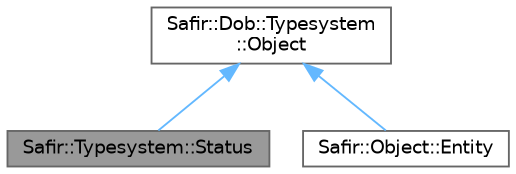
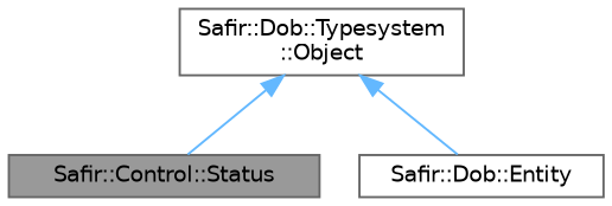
  digraph {
    node [color=gray40 fillcolor=white fontname=Helvetica fontsize=10 shape=box style=filled]
    edge [color=steelblue1 dir=back fontname=Helvetica fontsize=10 labelfontname=Helvetica labelfontsize=10 style=solid]
-   n1 [fillcolor=grey60 fontcolor=black height=0.2 label="Safir::Typesystem::Status" width=0.4]
-   n2 [height=0.2 label="Safir::Object::Entity" width=0.4]
+   n1 [fillcolor=grey60 fontcolor=black height=0.2 label="Safir::Control::Status" width=0.4]
+   n2 [height=0.2 label="Safir::Dob::Entity" width=0.4]
    n3 [height=0.2 label="Safir::Dob::Typesystem\l::Object" width=0.4]
    n3 -> n1
    n3 -> n2
  }
